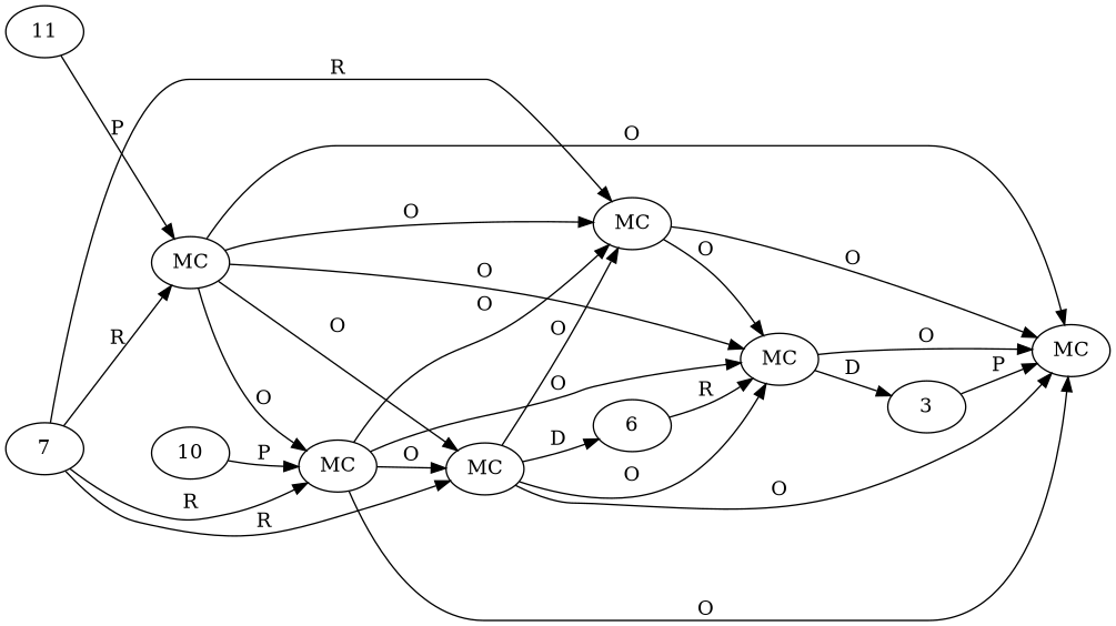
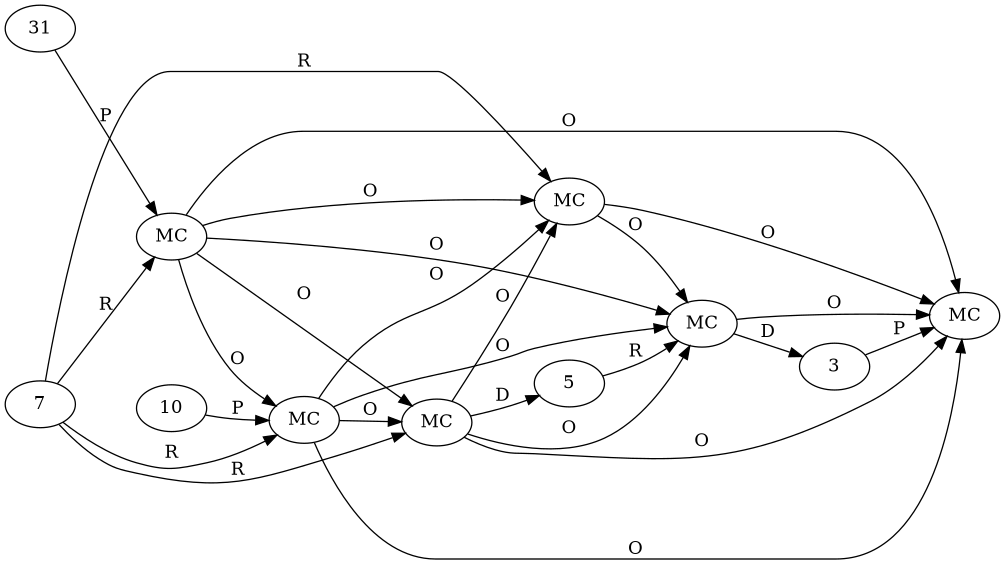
  digraph {
    rankdir=LR
    node [t=Jar]
    n1 [l=38 label=MC s="domain()" t=Domain]
    n2 [label=3 n=dummy_ t=Manifest]
    n3 [l=38 label=MC s="getManifest()"]
    n4 [l=36 label=MC s="check()" t=Processor]
-   5 [n=jar label=6]
+   5 [n=jar]
    n6 [l=34 label=MC s="build()" t=Builder]
    7 [n=a t=Builder]
    n8 [l=29 label=MC s="addClasspath()" t=Analyzer]
    n9 [l=31 label=MC s="setProperty()" t=Processor]
    10 [t=String v="atest;alpha=1"]
-   11 [n=bjarb]
+   11 [n=bjarb label=31]
    n2 -> n1 [label=P]
    n3 -> n1 [label=O]
    n3 -> n2 [label=D]
    n4 -> n1 [label=O]
    n4 -> n3 [label=O]
    5 -> n3 [label=R]
    n6 -> n1 [label=O]
    n6 -> n3 [label=O]
    n6 -> n4 [label=O]
    n6 -> 5 [label=D]
    7 -> n4 [label=R]
    7 -> n6 [label=R]
    7 -> n8 [label=R]
    7 -> n9 [label=R]
    n8 -> n1 [label=O]
    n8 -> n3 [label=O]
    n8 -> n4 [label=O]
    n8 -> n6 [label=O]
    n8 -> n9 [label=O]
    n9 -> n1 [label=O]
    n9 -> n3 [label=O]
    n9 -> n4 [label=O]
    n9 -> n6 [label=O]
    10 -> n9 [label=P]
    11 -> n8 [label=P]
  }
